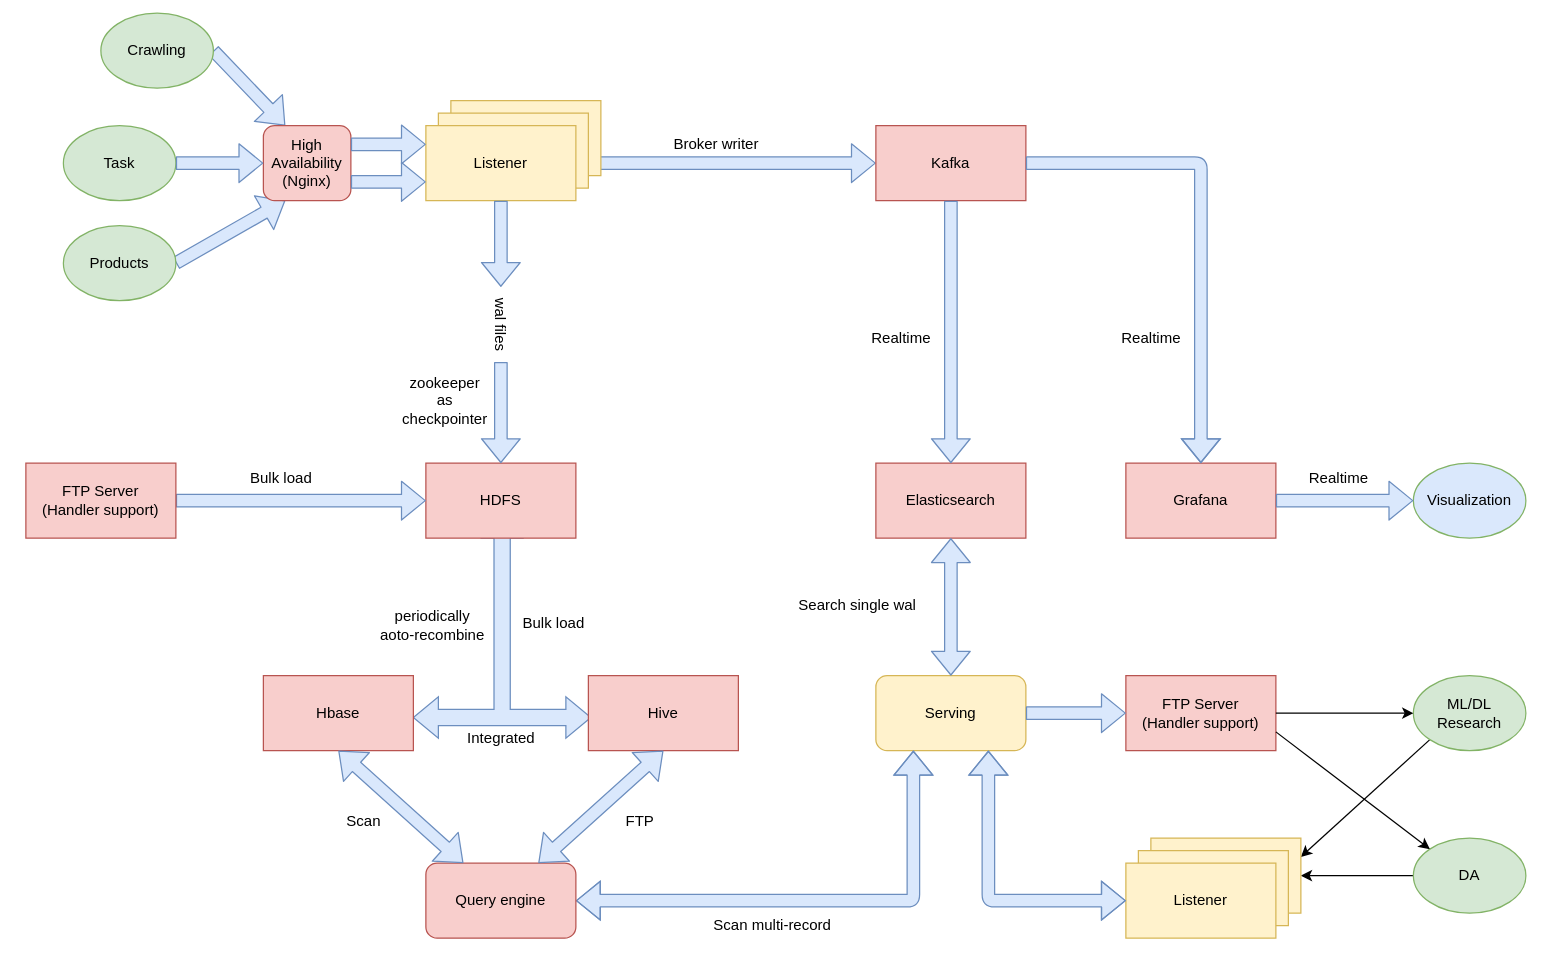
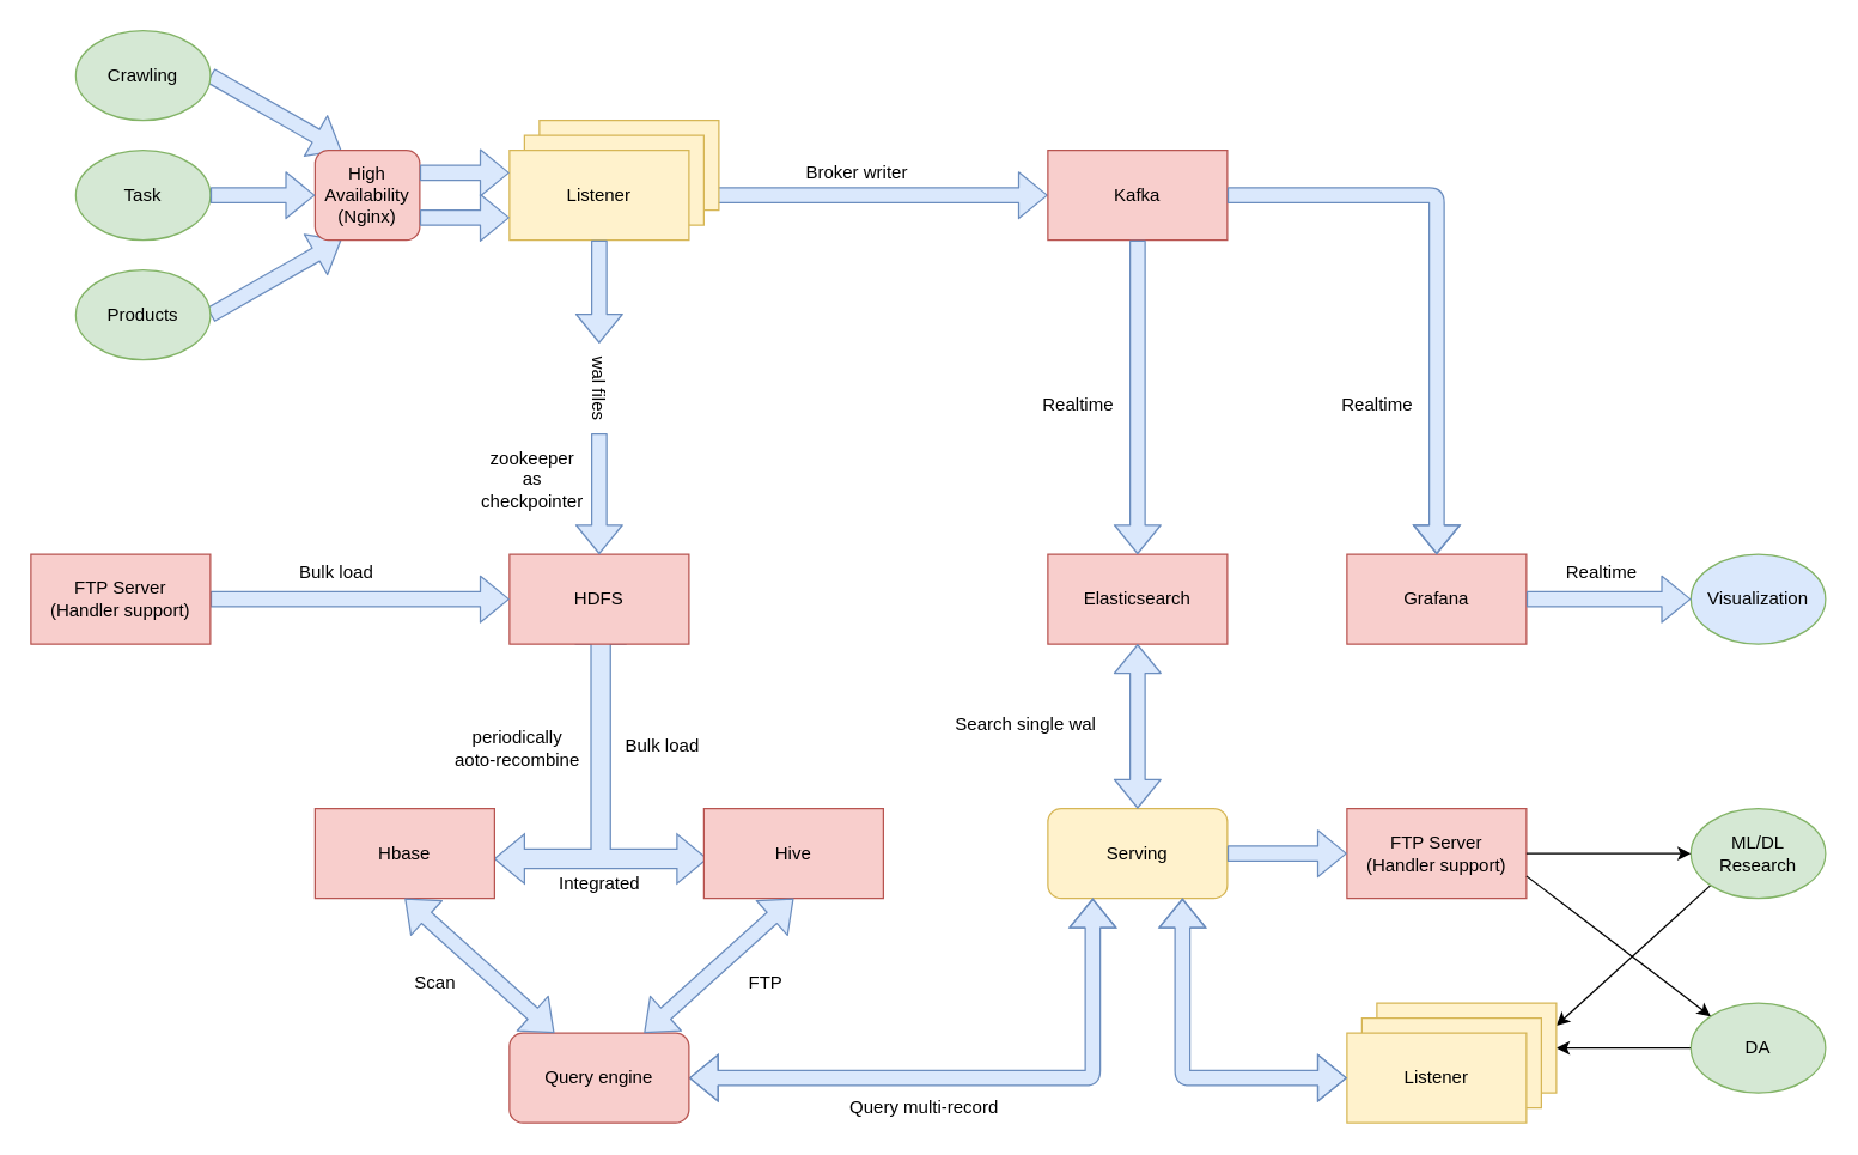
  <mxCell id="0" />
  <mxCell id="1" parent="0" />
  <mxCell id="2" value="" style="shape=flexArrow;endArrow=classic;html=1;exitX=1;exitY=0.5;exitDx=0;exitDy=0;entryX=0.25;entryY=1;entryDx=0;entryDy=0;fillColor=#dae8fc;strokeColor=#6c8ebf;" edge="1" parent="1" source="19" target="20"><mxGeometry width="50" height="50" relative="1" as="geometry"><mxPoint x="160" y="70" as="sourcePoint" /><mxPoint x="230" y="120" as="targetPoint" /></mxGeometry></mxCell>
  <mxCell id="3" value="" style="shape=flexArrow;endArrow=classic;html=1;exitX=1;exitY=0.5;exitDx=0;exitDy=0;entryX=0.25;entryY=0;entryDx=0;entryDy=0;fillColor=#dae8fc;strokeColor=#6c8ebf;" edge="1" parent="1" source="18" target="20"><mxGeometry width="50" height="50" relative="1" as="geometry"><mxPoint x="180" y="30" as="sourcePoint" /><mxPoint x="230" y="-20" as="targetPoint" /></mxGeometry></mxCell>
  <mxCell id="4" value="" style="endArrow=classic;html=1;exitX=0;exitY=0.5;exitDx=0;exitDy=0;entryX=1;entryY=0.5;entryDx=0;entryDy=0;" edge="1" parent="1" source="50" target="45"><mxGeometry width="50" height="50" relative="1" as="geometry"><mxPoint x="1153.18" y="601.213" as="sourcePoint" /><mxPoint x="1030" y="715" as="targetPoint" /></mxGeometry></mxCell>
  <mxCell id="5" value="" style="endArrow=classic;html=1;exitX=0;exitY=1;exitDx=0;exitDy=0;entryX=1;entryY=0.25;entryDx=0;entryDy=0;" edge="1" parent="1" source="49" target="45"><mxGeometry width="50" height="50" relative="1" as="geometry"><mxPoint x="1032.04" y="572.98" as="sourcePoint" /><mxPoint x="1140" y="580" as="targetPoint" /></mxGeometry></mxCell>
  <mxCell id="6" value="" style="shape=flexArrow;endArrow=classic;html=1;exitX=1;exitY=0.5;exitDx=0;exitDy=0;entryX=0;entryY=0.5;entryDx=0;entryDy=0;fillColor=#dae8fc;strokeColor=#6c8ebf;" edge="1" parent="1" source="11" target="13"><mxGeometry width="50" height="50" relative="1" as="geometry"><mxPoint x="290" y="125" as="sourcePoint" /><mxPoint x="350" y="125" as="targetPoint" /></mxGeometry></mxCell>
  <mxCell id="7" value="" style="html=1;shadow=0;dashed=0;align=center;verticalAlign=middle;shape=mxgraph.arrows2.triadArrow;dy=10;dx=20;arrowHead=33;fillColor=#dae8fc;strokeColor=#6c8ebf;" vertex="1" parent="1"><mxGeometry x="330" y="410" width="142" height="180" as="geometry" /></mxCell>
  <mxCell id="8" value="Bulk load" style="text;html=1;align=center;verticalAlign=middle;resizable=0;points=[];autosize=1;" vertex="1" parent="7"><mxGeometry x="82" y="78" width="60" height="20" as="geometry" /></mxCell>
  <mxCell id="9" value="" style="rounded=0;whiteSpace=wrap;html=1;fillColor=#fff2cc;strokeColor=#d6b656;" vertex="1" parent="1"><mxGeometry x="360" y="80" width="120" height="60" as="geometry" /></mxCell>
  <mxCell id="10" value="" style="rounded=0;whiteSpace=wrap;html=1;fillColor=#fff2cc;strokeColor=#d6b656;" vertex="1" parent="1"><mxGeometry x="350" y="90" width="120" height="60" as="geometry" /></mxCell>
  <mxCell id="11" value="Listener" style="rounded=0;whiteSpace=wrap;html=1;fillColor=#fff2cc;strokeColor=#d6b656;" vertex="1" parent="1"><mxGeometry x="340" y="100" width="120" height="60" as="geometry" /></mxCell>
  <mxCell id="12" value="HDFS" style="rounded=0;whiteSpace=wrap;html=1;fillColor=#f8cecc;strokeColor=#b85450;" vertex="1" parent="1"><mxGeometry x="340" y="370" width="120" height="60" as="geometry" /></mxCell>
  <mxCell id="13" value="Kafka" style="rounded=0;whiteSpace=wrap;html=1;fillColor=#f8cecc;strokeColor=#b85450;" vertex="1" parent="1"><mxGeometry x="700" y="100" width="120" height="60" as="geometry" /></mxCell>
  <mxCell id="14" value="Elasticsearch" style="rounded=0;whiteSpace=wrap;html=1;fillColor=#f8cecc;strokeColor=#b85450;" vertex="1" parent="1"><mxGeometry x="700" y="370" width="120" height="60" as="geometry" /></mxCell>
  <mxCell id="15" value="Hive" style="rounded=0;whiteSpace=wrap;html=1;fillColor=#f8cecc;strokeColor=#b85450;" vertex="1" parent="1"><mxGeometry x="470" y="540" width="120" height="60" as="geometry" /></mxCell>
  <mxCell id="16" value="Hbase" style="rounded=0;whiteSpace=wrap;html=1;fillColor=#f8cecc;strokeColor=#b85450;" vertex="1" parent="1"><mxGeometry y="540" width="120" height="60" as="geometry" x="210" /></mxCell>
  <mxCell id="17" value="Serving" style="rounded=1;whiteSpace=wrap;html=1;fillColor=#fff2cc;strokeColor=#d6b656;" vertex="1" parent="1"><mxGeometry x="700" y="540" width="120" height="60" as="geometry" /></mxCell>
- <mxCell id="18" value="Crawling" style="ellipse;whiteSpace=wrap;html=1;fillColor=#d5e8d4;strokeColor=#82b366;" vertex="1" parent="1"><mxGeometry x="80" y="10" width="90" height="60" as="geometry" /></mxCell>
+ <mxCell id="18" value="Crawling" style="ellipse;whiteSpace=wrap;html=1;fillColor=#d5e8d4;strokeColor=#82b366;" vertex="1" parent="1"><mxGeometry x="50" y="20" width="90" height="60" as="geometry" /></mxCell>
  <mxCell id="19" value="Products" style="ellipse;whiteSpace=wrap;html=1;fillColor=#d5e8d4;strokeColor=#82b366;" vertex="1" parent="1"><mxGeometry x="50" y="180" width="90" height="60" as="geometry" /></mxCell>
  <mxCell id="20" value="High Availability&lt;br&gt;(Nginx)" style="rounded=1;whiteSpace=wrap;html=1;fillColor=#f8cecc;strokeColor=#b85450;" vertex="1" parent="1"><mxGeometry y="100" width="70" height="60" as="geometry" x="210" /></mxCell>
  <mxCell id="21" value="" style="shape=flexArrow;endArrow=classic;html=1;entryX=0;entryY=0.5;entryDx=0;entryDy=0;exitX=1;exitY=0.5;exitDx=0;exitDy=0;fillColor=#dae8fc;strokeColor=#6c8ebf;" edge="1" parent="1" source="60" target="12"><mxGeometry width="50" height="50" relative="1" as="geometry"><mxPoint x="180" y="420" as="sourcePoint" /><mxPoint x="220" y="110" as="targetPoint" /></mxGeometry></mxCell>
  <mxCell id="22" value="" style="shape=flexArrow;endArrow=classic;html=1;exitX=1;exitY=0.25;exitDx=0;exitDy=0;entryX=0;entryY=0.25;entryDx=0;entryDy=0;fillColor=#dae8fc;strokeColor=#6c8ebf;" edge="1" parent="1" source="20" target="11"><mxGeometry width="50" height="50" relative="1" as="geometry"><mxPoint x="150" y="60" as="sourcePoint" /><mxPoint x="220" y="110" as="targetPoint" /></mxGeometry></mxCell>
  <mxCell id="23" value="" style="shape=flexArrow;endArrow=classic;html=1;exitX=1;exitY=0.75;exitDx=0;exitDy=0;entryX=0;entryY=0.75;entryDx=0;entryDy=0;fillColor=#dae8fc;strokeColor=#6c8ebf;" edge="1" parent="1" source="20" target="11"><mxGeometry width="50" height="50" relative="1" as="geometry"><mxPoint x="160" y="70" as="sourcePoint" /><mxPoint x="230" y="120" as="targetPoint" /></mxGeometry></mxCell>
  <mxCell id="24" value="" style="shape=flexArrow;endArrow=classic;html=1;entryX=0.5;entryY=0;entryDx=0;entryDy=0;fillColor=#dae8fc;strokeColor=#6c8ebf;" edge="1" parent="1" source="39" target="12"><mxGeometry width="50" height="50" relative="1" as="geometry"><mxPoint x="290" y="155" as="sourcePoint" /><mxPoint x="380" y="200" as="targetPoint" /></mxGeometry></mxCell>
  <mxCell id="25" value="" style="shape=flexArrow;endArrow=classic;startArrow=classic;html=1;exitX=0.5;exitY=0;exitDx=0;exitDy=0;entryX=0.5;entryY=1;entryDx=0;entryDy=0;fillColor=#dae8fc;strokeColor=#6c8ebf;" edge="1" parent="1" source="17" target="14"><mxGeometry width="50" height="50" relative="1" as="geometry"><mxPoint x="620" y="470" as="sourcePoint" /><mxPoint x="670" y="420" as="targetPoint" /></mxGeometry></mxCell>
  <mxCell id="26" value="" style="shape=flexArrow;endArrow=classic;startArrow=classic;html=1;exitX=0.25;exitY=1;exitDx=0;exitDy=0;entryX=1;entryY=0.5;entryDx=0;entryDy=0;fillColor=#dae8fc;strokeColor=#6c8ebf;" edge="1" parent="1" source="17" target="27"><mxGeometry width="50" height="50" relative="1" as="geometry"><mxPoint x="850" y="550" as="sourcePoint" /><mxPoint x="850" y="440" as="targetPoint" /><Array as="points"><mxPoint x="730" y="720" /></Array></mxGeometry></mxCell>
  <mxCell id="27" value="Query engine" style="rounded=1;whiteSpace=wrap;html=1;fillColor=#f8cecc;strokeColor=#b85450;" vertex="1" parent="1"><mxGeometry x="340" y="690" width="120" height="60" as="geometry" /></mxCell>
  <mxCell id="28" value="" style="shape=flexArrow;endArrow=classic;html=1;exitX=0.5;exitY=1;exitDx=0;exitDy=0;entryX=0.5;entryY=0;entryDx=0;entryDy=0;fillColor=#dae8fc;strokeColor=#6c8ebf;" edge="1" parent="1" source="13" target="14"><mxGeometry width="50" height="50" relative="1" as="geometry"><mxPoint x="840" y="200" as="sourcePoint" /><mxPoint x="720" y="320" as="targetPoint" /></mxGeometry></mxCell>
  <mxCell id="29" value="" style="shape=flexArrow;endArrow=classic;startArrow=classic;html=1;exitX=0.75;exitY=0;exitDx=0;exitDy=0;entryX=0.5;entryY=1;entryDx=0;entryDy=0;fillColor=#dae8fc;strokeColor=#6c8ebf;" edge="1" parent="1" source="27" target="15"><mxGeometry width="50" height="50" relative="1" as="geometry"><mxPoint x="500" y="670" as="sourcePoint" /><mxPoint x="550" y="620" as="targetPoint" /></mxGeometry></mxCell>
  <mxCell id="30" value="" style="shape=flexArrow;endArrow=classic;startArrow=classic;html=1;exitX=0.25;exitY=0;exitDx=0;exitDy=0;entryX=0.5;entryY=1;entryDx=0;entryDy=0;fillColor=#dae8fc;strokeColor=#6c8ebf;" edge="1" parent="1" source="27" target="16"><mxGeometry width="50" height="50" relative="1" as="geometry"><mxPoint x="130" y="470" as="sourcePoint" /><mxPoint x="180" y="420" as="targetPoint" /></mxGeometry></mxCell>
  <mxCell id="31" value="Scan" style="text;html=1;align=center;verticalAlign=middle;resizable=0;points=[];autosize=1;" vertex="1" parent="1"><mxGeometry x="270" y="647" width="40" height="20" as="geometry" /></mxCell>
  <mxCell id="32" value="FTP" style="text;html=1;align=center;verticalAlign=middle;resizable=0;points=[];autosize=1;" vertex="1" parent="1"><mxGeometry x="491" y="647" width="40" height="20" as="geometry" /></mxCell>
- <mxCell id="33" value="Scan multi-record" style="text;html=1;align=center;verticalAlign=middle;resizable=0;points=[];autosize=1;" vertex="1" parent="1"><mxGeometry x="562" y="730" width="110" height="20" as="geometry" /></mxCell>
+ <mxCell id="33" value="Query multi-record" style="text;html=1;align=center;verticalAlign=middle;resizable=0;points=[];autosize=1;" vertex="1" parent="1"><mxGeometry x="562" y="730" width="110" height="20" as="geometry" /></mxCell>
  <mxCell id="34" value="Search single wal" style="text;html=1;align=center;verticalAlign=middle;resizable=0;points=[];autosize=1;" vertex="1" parent="1"><mxGeometry x="620" y="474" width="130" height="20" as="geometry" /></mxCell>
  <mxCell id="35" value="Broker writer" style="text;html=1;align=center;verticalAlign=middle;resizable=0;points=[];autosize=1;" vertex="1" parent="1"><mxGeometry x="532" y="105" width="80" height="20" as="geometry" /></mxCell>
  <mxCell id="36" value="Realtime" style="text;html=1;align=center;verticalAlign=middle;resizable=0;points=[];autosize=1;" vertex="1" parent="1"><mxGeometry x="890" y="260" width="60" height="20" as="geometry" /></mxCell>
  <mxCell id="37" value="Integrated" style="text;html=1;align=center;verticalAlign=middle;resizable=0;points=[];autosize=1;" vertex="1" parent="1"><mxGeometry x="365" y="580" width="70" height="20" as="geometry" /></mxCell>
  <mxCell id="38" value="zookeeper&lt;br&gt;as&lt;br&gt;checkpointer" style="text;html=1;align=center;verticalAlign=middle;resizable=0;points=[];autosize=1;" vertex="1" parent="1"><mxGeometry x="315" y="295" width="80" height="50" as="geometry" /></mxCell>
  <mxCell id="39" value="wal files" style="text;html=1;align=center;verticalAlign=middle;resizable=0;points=[];autosize=1;rotation=90;" vertex="1" parent="1"><mxGeometry x="370" y="249" width="60" height="20" as="geometry" /></mxCell>
  <mxCell id="40" value="" style="shape=flexArrow;endArrow=classic;html=1;exitX=0.5;exitY=1;exitDx=0;exitDy=0;fillColor=#dae8fc;strokeColor=#6c8ebf;" edge="1" parent="1" source="11" target="39"><mxGeometry width="50" height="50" relative="1" as="geometry"><mxPoint x="400" y="160" as="sourcePoint" /><mxPoint x="400" y="370" as="targetPoint" /></mxGeometry></mxCell>
  <mxCell id="41" value="Bulk load" style="text;html=1;align=center;verticalAlign=middle;resizable=0;points=[];autosize=1;" vertex="1" parent="1"><mxGeometry x="194" y="372" width="60" height="20" as="geometry" /></mxCell>
  <mxCell id="42" value="Grafana" style="rounded=0;whiteSpace=wrap;html=1;fillColor=#f8cecc;strokeColor=#b85450;" vertex="1" parent="1"><mxGeometry x="900" y="370" width="120" height="60" as="geometry" /></mxCell>
  <mxCell id="43" value="" style="shape=flexArrow;endArrow=classic;html=1;entryX=0.5;entryY=0;entryDx=0;entryDy=0;exitX=1;exitY=0.5;exitDx=0;exitDy=0;fillColor=#dae8fc;strokeColor=#6c8ebf;" edge="1" parent="1" source="13" target="42"><mxGeometry width="50" height="50" relative="1" as="geometry"><mxPoint x="800" y="170" as="sourcePoint" /><mxPoint x="850" y="120" as="targetPoint" /><Array as="points"><mxPoint x="960" y="130" /></Array></mxGeometry></mxCell>
  <mxCell id="44" value="Realtime" style="text;html=1;align=center;verticalAlign=middle;resizable=0;points=[];autosize=1;" vertex="1" parent="1"><mxGeometry x="690" y="260" width="60" height="20" as="geometry" /></mxCell>
  <mxCell id="45" value="" style="rounded=0;whiteSpace=wrap;html=1;fillColor=#fff2cc;strokeColor=#d6b656;" vertex="1" parent="1"><mxGeometry x="920" y="670" width="120" height="60" as="geometry" /></mxCell>
  <mxCell id="46" value="" style="rounded=0;whiteSpace=wrap;html=1;fillColor=#fff2cc;strokeColor=#d6b656;" vertex="1" parent="1"><mxGeometry x="910" y="680" width="120" height="60" as="geometry" /></mxCell>
  <mxCell id="47" value="Listener" style="rounded=0;whiteSpace=wrap;html=1;fillColor=#fff2cc;strokeColor=#d6b656;" vertex="1" parent="1"><mxGeometry x="900" y="690" width="120" height="60" as="geometry" /></mxCell>
  <mxCell id="48" value="" style="shape=flexArrow;endArrow=classic;startArrow=classic;html=1;exitX=0.75;exitY=1;exitDx=0;exitDy=0;entryX=0;entryY=0.5;entryDx=0;entryDy=0;fillColor=#dae8fc;strokeColor=#6c8ebf;" edge="1" parent="1" source="17" target="47"><mxGeometry width="50" height="50" relative="1" as="geometry"><mxPoint x="770" y="550" as="sourcePoint" /><mxPoint x="770" y="440" as="targetPoint" /><Array as="points"><mxPoint x="790" y="720" /></Array></mxGeometry></mxCell>
  <mxCell id="49" value="ML/DL&lt;br&gt;Research" style="ellipse;whiteSpace=wrap;html=1;fillColor=#d5e8d4;strokeColor=#82b366;" vertex="1" parent="1"><mxGeometry x="1130" y="540" width="90" height="60" as="geometry" /></mxCell>
  <mxCell id="50" value="DA" style="ellipse;whiteSpace=wrap;html=1;fillColor=#d5e8d4;strokeColor=#82b366;" vertex="1" parent="1"><mxGeometry x="1130" y="670" width="90" height="60" as="geometry" /></mxCell>
  <mxCell id="51" value="Visualization" style="ellipse;whiteSpace=wrap;html=1;fillColor=#dae8fc;strokeColor=#82b366;" vertex="1" parent="1"><mxGeometry x="1130" y="370" width="90" height="60" as="geometry" /></mxCell>
  <mxCell id="52" value="" style="shape=flexArrow;endArrow=classic;html=1;exitX=1;exitY=0.5;exitDx=0;exitDy=0;fillColor=#dae8fc;strokeColor=#6c8ebf;" edge="1" parent="1" source="42" target="51"><mxGeometry width="50" height="50" relative="1" as="geometry"><mxPoint x="1180" y="304" as="sourcePoint" /><mxPoint x="1250" y="269" as="targetPoint" /></mxGeometry></mxCell>
  <mxCell id="53" value="periodically&lt;br&gt;aoto-recombine" style="text;html=1;align=center;verticalAlign=middle;resizable=0;points=[];autosize=1;" vertex="1" parent="1"><mxGeometry x="295" y="485" width="100" height="30" as="geometry" /></mxCell>
  <mxCell id="54" value="FTP Server&lt;br&gt;(Handler support)" style="rounded=0;whiteSpace=wrap;html=1;fillColor=#f8cecc;strokeColor=#b85450;" vertex="1" parent="1"><mxGeometry x="900" y="540" width="120" height="60" as="geometry" /></mxCell>
  <mxCell id="55" value="" style="shape=flexArrow;endArrow=classic;html=1;exitX=1;exitY=0.5;exitDx=0;exitDy=0;entryX=0;entryY=0.5;entryDx=0;entryDy=0;fillColor=#dae8fc;strokeColor=#6c8ebf;" edge="1" parent="1" source="17" target="54"><mxGeometry width="50" height="50" relative="1" as="geometry"><mxPoint x="890" y="520" as="sourcePoint" /><mxPoint x="940" y="470" as="targetPoint" /></mxGeometry></mxCell>
  <mxCell id="56" value="" style="endArrow=classic;html=1;exitX=1;exitY=0.5;exitDx=0;exitDy=0;entryX=0;entryY=0.5;entryDx=0;entryDy=0;" edge="1" parent="1" source="54" target="49"><mxGeometry width="50" height="50" relative="1" as="geometry"><mxPoint x="1040" y="560" as="sourcePoint" /><mxPoint x="1130" y="570" as="targetPoint" /></mxGeometry></mxCell>
  <mxCell id="57" value="" style="endArrow=classic;html=1;exitX=1;exitY=0.75;exitDx=0;exitDy=0;entryX=0;entryY=0;entryDx=0;entryDy=0;" edge="1" parent="1" source="54" target="50"><mxGeometry width="50" height="50" relative="1" as="geometry"><mxPoint x="990" y="640" as="sourcePoint" /><mxPoint x="1040" y="590" as="targetPoint" /></mxGeometry></mxCell>
  <mxCell id="58" value="Task" style="ellipse;whiteSpace=wrap;html=1;fillColor=#d5e8d4;strokeColor=#82b366;" vertex="1" parent="1"><mxGeometry x="50" y="100" width="90" height="60" as="geometry" /></mxCell>
  <mxCell id="59" value="" style="shape=flexArrow;endArrow=classic;html=1;exitX=1;exitY=0.5;exitDx=0;exitDy=0;entryX=0;entryY=0.5;entryDx=0;entryDy=0;fillColor=#dae8fc;strokeColor=#6c8ebf;" edge="1" parent="1" source="58" target="20"><mxGeometry width="50" height="50" relative="1" as="geometry"><mxPoint x="150" y="30" as="sourcePoint" /><mxPoint x="220" y="125" as="targetPoint" /></mxGeometry></mxCell>
  <mxCell id="60" value="FTP Server&lt;br&gt;(Handler support)" style="rounded=0;whiteSpace=wrap;html=1;fillColor=#f8cecc;strokeColor=#b85450;" vertex="1" parent="1"><mxGeometry x="20" y="370" width="120" height="60" as="geometry" /></mxCell>
  <mxCell id="61" value="Realtime" style="text;html=1;align=center;verticalAlign=middle;resizable=0;points=[];autosize=1;" vertex="1" parent="1"><mxGeometry x="1040" y="372" width="60" height="20" as="geometry" /></mxCell>
